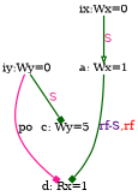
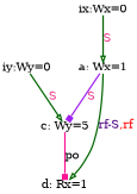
  digraph {
    fontname=Arial
    node [fixedsize=true fontsize=12 shape=none]
    edge [arrowhead=box arrowsize=0.600000 color=darkgreen fontsize=12 penwidth=1.500000]
    n1 [height=0.166667 label="iy:Wy=0" width=0.666667]
    n2 [height=0.166667 label="c: Wy=5" width=0.666667]
    n3 [height=0.166667 label="d: Rx=1" width=0.666667]
    n4 [height=0.166667 label="ix:Wx=0" width=0.666667]
    n5 [height=0.166667 label="a: Wx=1" width=0.666667]
-   n1 -> n2 [label=<<font color="violetred2">S</font>>]
-   n1 -> n3 [color=deeppink label=<<font color="black">po</font>>]
+   n1 -> n2 [arrowhead=onormal label=<<font color="violetred2">S</font>>]
+   n2 -> n3 [color=deeppink label=<<font color="black">po</font>>]
    n4 -> n5 [arrowhead=onormal label=<<font color="violetred2">S</font>>]
-   n5 -> n3 [label=<<font color="indigo">rf-S</font><font color="red">,rf</font>>]
+   n5 -> n2 [color=purple label=<<font color="violetred2">S</font>>]
+   n5 -> n3 [arrowhead=onormal label=<<font color="indigo">rf-S</font><font color="red">,rf</font>>]
  }
